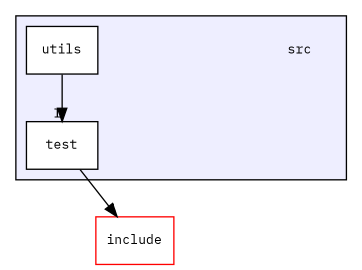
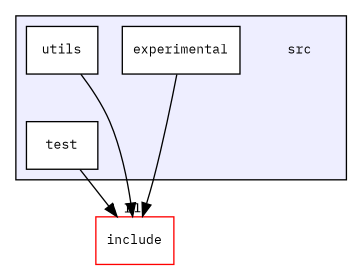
  digraph {
    compound=true
    fontname="IBM Plex Mono"
    node [fontname="IBM Plex Mono" fontsize=10 shape=box color=black fillcolor=white style=filled]
    edge [fontname="IBM Plex Mono" headlabel=1 labeldistance=1.5 labelfontname=Helvetica labelfontsize=10]
    n1 [label=src shape=plaintext color="" fillcolor="" style=""]
+   n2 [label=experimental]
    n3 [label=test]
    n4 [label=utils]
    n5 [color=red label=include]
    subgraph cluster_1 {
      bgcolor="#eeeeff"
      pencolor=black
      n1
+     n2
      n3
      n4
    }
+   n2 -> n5
    n3 -> n5 [headlabel=4]
-   n4 -> n3
+   n4 -> n5
  }
